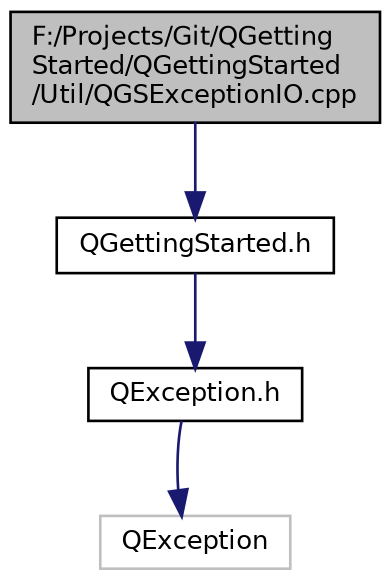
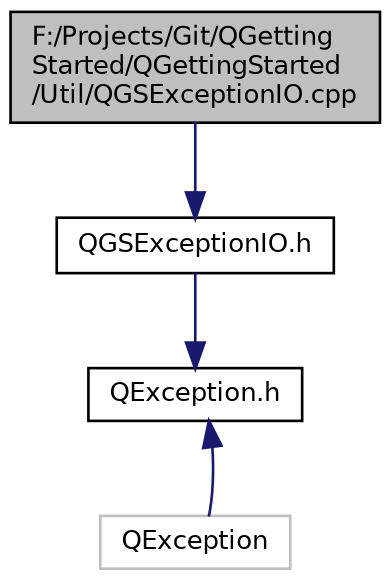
  digraph {
    node [color=black fillcolor=white fontname=Helvetica fontsize=10 shape=record style=filled]
    edge [color=midnightblue fontname=Helvetica fontsize=10 labelfontname=Helvetica labelfontsize=10 style=solid]
    n1 [fillcolor=grey75 fontcolor=black height=0.2 label="F:/Projects/Git/QGetting\lStarted/QGettingStarted\l/Util/QGSExceptionIO.cpp" width=0.4]
-   n2 [height=0.2 label="QGettingStarted.h" width=0.4]
+   n2 [height=0.2 label="QGSExceptionIO.h" width=0.4]
    n3 [height=0.2 label="QException.h" width=0.4]
    n4 [color=grey75 height=0.2 label=QException width=0.4]
    n1 -> n2
    n2 -> n3
-   n3 -> n4
+   n4 -> n3
  }
